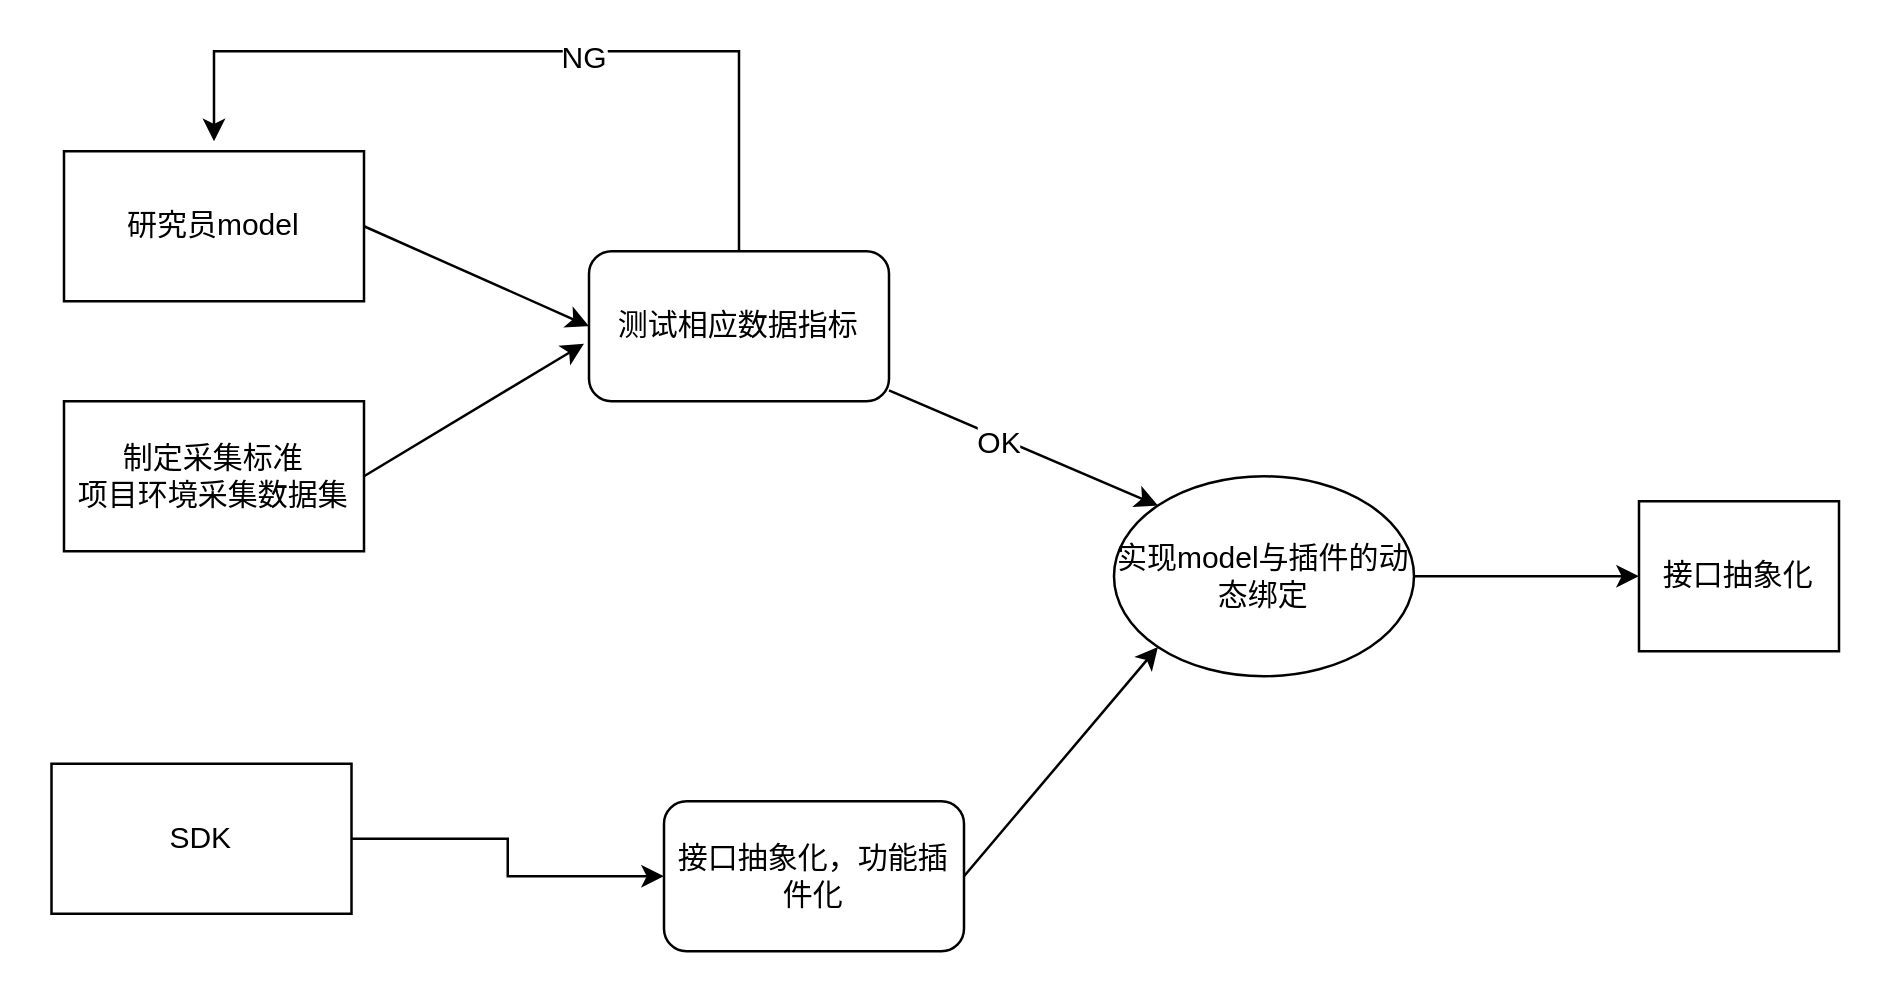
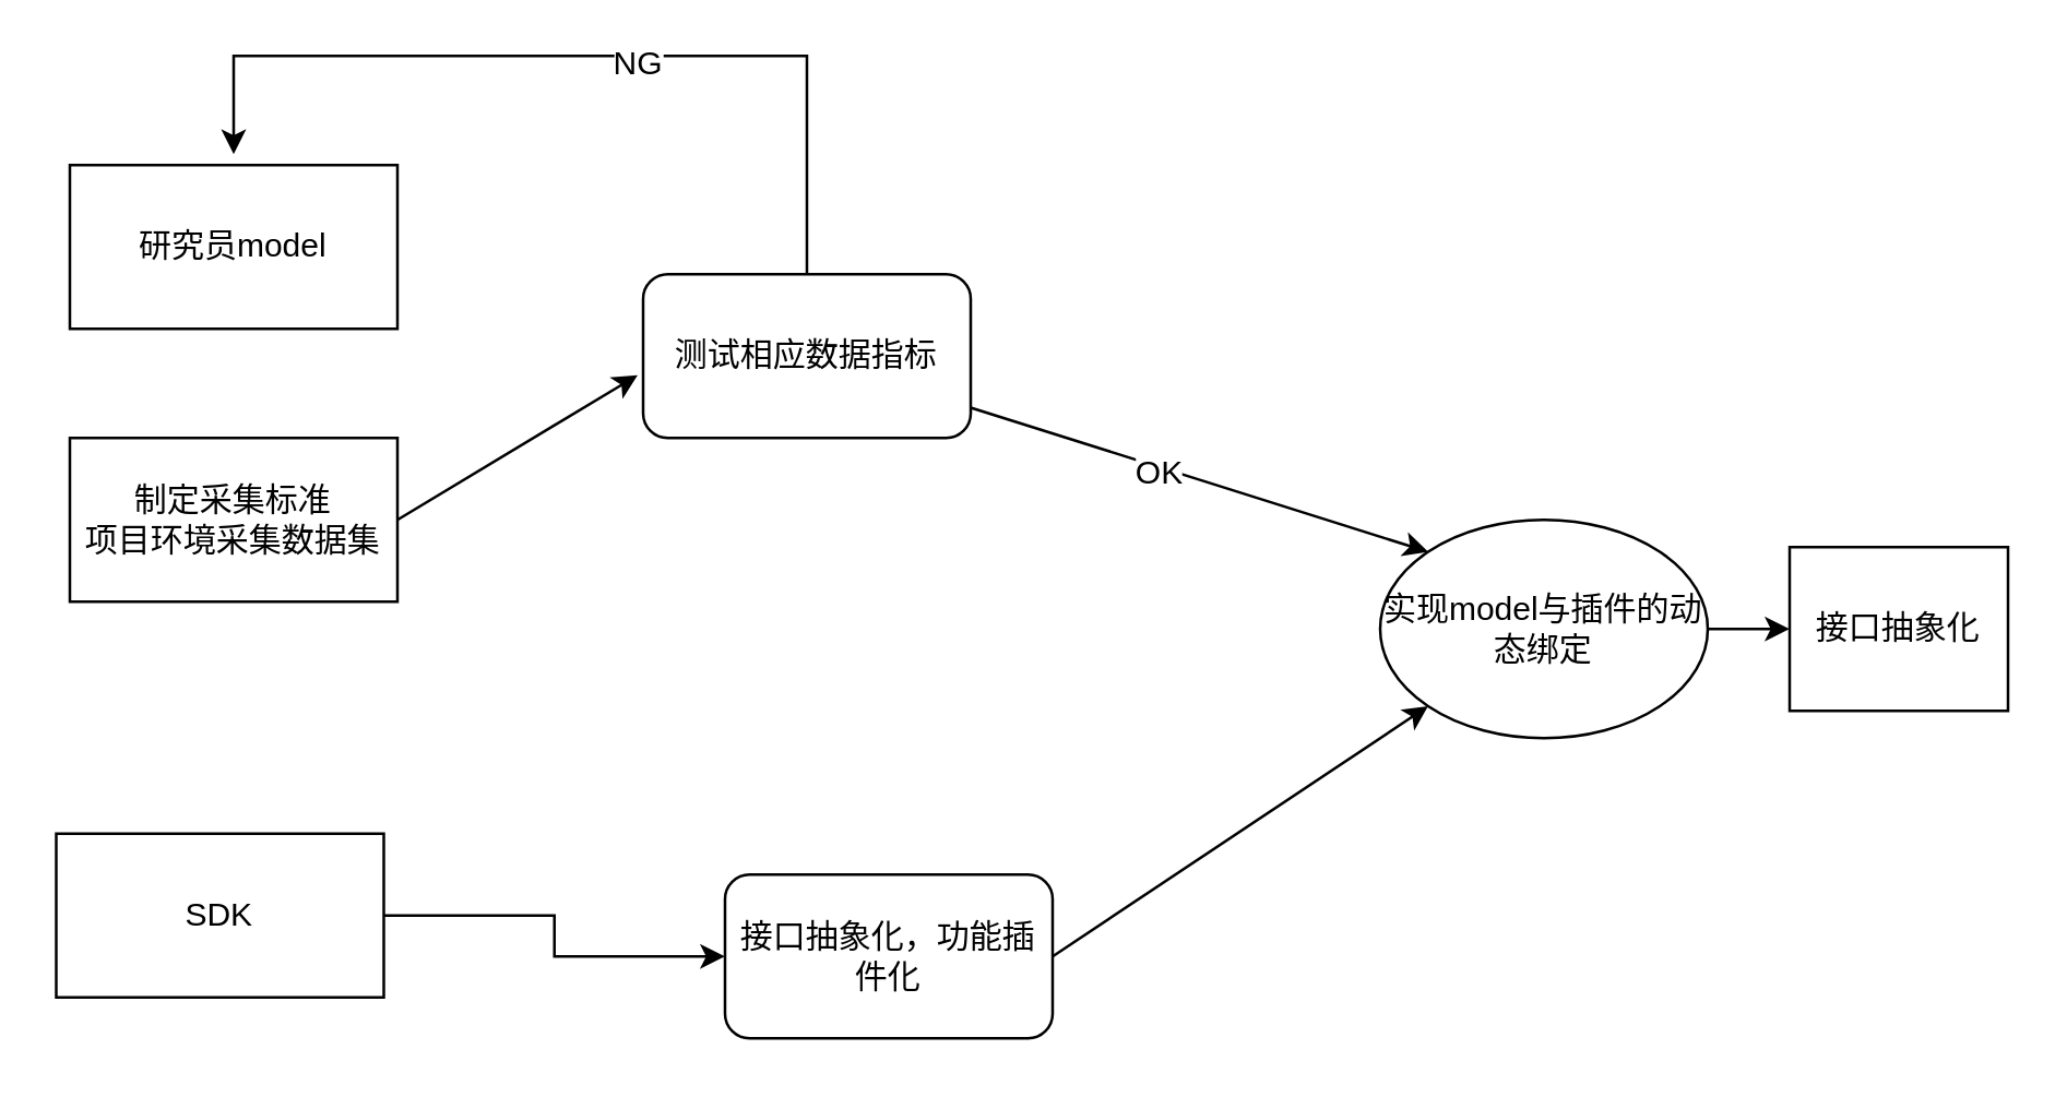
  <mxCell id="0" />
  <mxCell id="1" parent="0" />
- <mxCell id="2" style="rounded=0;orthogonalLoop=1;jettySize=auto;html=1;exitX=1;exitY=0.5;exitDx=0;exitDy=0;entryX=0;entryY=0.5;entryDx=0;entryDy=0;" edge="1" parent="1" source="3" target="8"><mxGeometry relative="1" as="geometry"><mxPoint x="225" y="130" as="targetPoint" /></mxGeometry></mxCell>
  <mxCell id="3" value="研究员model" style="rounded=0;whiteSpace=wrap;html=1;" vertex="1" parent="1"><mxGeometry x="25" y="60" width="120" height="60" as="geometry" /></mxCell>
  <mxCell id="4" style="edgeStyle=none;rounded=0;orthogonalLoop=1;jettySize=auto;html=1;entryX=0;entryY=0;entryDx=0;entryDy=0;" edge="1" parent="1" source="8" target="16"><mxGeometry relative="1" as="geometry"><mxPoint x="465" y="130" as="targetPoint" /></mxGeometry></mxCell>
  <mxCell id="5" value="OK" style="text;html=1;align=center;verticalAlign=middle;resizable=0;points=[];;labelBackgroundColor=#ffffff;" vertex="1" connectable="0" parent="4"><mxGeometry x="-0.182" y="-2" relative="1" as="geometry"><mxPoint as="offset" /></mxGeometry></mxCell>
  <mxCell id="6" style="edgeStyle=orthogonalEdgeStyle;rounded=0;orthogonalLoop=1;jettySize=auto;html=1;exitX=0.5;exitY=0;exitDx=0;exitDy=0;" edge="1" parent="1" source="8"><mxGeometry relative="1" as="geometry"><mxPoint x="85" y="56" as="targetPoint" /><Array as="points"><mxPoint x="295" y="20" /><mxPoint x="85" y="20" /></Array></mxGeometry></mxCell>
  <mxCell id="7" value="NG" style="text;html=1;align=center;verticalAlign=middle;resizable=0;points=[];;labelBackgroundColor=#ffffff;" vertex="1" connectable="0" parent="6"><mxGeometry x="-0.123" y="2" relative="1" as="geometry"><mxPoint as="offset" /></mxGeometry></mxCell>
  <mxCell id="8" value="测试相应数据指标" style="rounded=1;whiteSpace=wrap;html=1;" vertex="1" parent="1"><mxGeometry x="235" y="100" width="120" height="60" as="geometry" /></mxCell>
  <mxCell id="9" style="edgeStyle=none;rounded=0;orthogonalLoop=1;jettySize=auto;html=1;exitX=1;exitY=0.5;exitDx=0;exitDy=0;" edge="1" parent="1" source="10"><mxGeometry relative="1" as="geometry"><mxPoint x="233" y="137" as="targetPoint" /></mxGeometry></mxCell>
  <mxCell id="10" value="制定采集标准&lt;br&gt;项目环境采集数据集" style="rounded=0;whiteSpace=wrap;html=1;" vertex="1" parent="1"><mxGeometry x="25" y="160" width="120" height="60" as="geometry" /></mxCell>
  <mxCell id="11" style="edgeStyle=orthogonalEdgeStyle;rounded=0;orthogonalLoop=1;jettySize=auto;html=1;entryX=0;entryY=0.5;entryDx=0;entryDy=0;" edge="1" parent="1" source="12" target="14"><mxGeometry relative="1" as="geometry" /></mxCell>
  <mxCell id="12" value="SDK" style="rounded=0;whiteSpace=wrap;html=1;" vertex="1" parent="1"><mxGeometry x="20" y="305" width="120" height="60" as="geometry" /></mxCell>
  <mxCell id="13" style="rounded=0;orthogonalLoop=1;jettySize=auto;html=1;exitX=1;exitY=0.5;exitDx=0;exitDy=0;entryX=0;entryY=1;entryDx=0;entryDy=0;" edge="1" parent="1" source="14" target="16"><mxGeometry relative="1" as="geometry" /></mxCell>
  <mxCell id="14" value="接口抽象化，功能插件化" style="rounded=1;whiteSpace=wrap;html=1;" vertex="1" parent="1"><mxGeometry x="265" y="320" width="120" height="60" as="geometry" /></mxCell>
  <mxCell id="15" style="edgeStyle=none;rounded=0;orthogonalLoop=1;jettySize=auto;html=1;entryX=0;entryY=0.5;entryDx=0;entryDy=0;" edge="1" parent="1" source="16" target="17"><mxGeometry relative="1" as="geometry" /></mxCell>
- <mxCell id="16" value="实现model与插件的动态绑定" style="ellipse;whiteSpace=wrap;html=1;" vertex="1" parent="1"><mxGeometry x="445" y="190" width="120" height="80" as="geometry" /></mxCell>
+ <mxCell id="16" value="实现model与插件的动态绑定" style="ellipse;whiteSpace=wrap;html=1;" vertex="1" parent="1"><mxGeometry x="505" y="190" width="120" height="80" as="geometry" /></mxCell>
  <mxCell id="17" value="接口抽象化" style="rounded=0;whiteSpace=wrap;html=1;" vertex="1" parent="1"><mxGeometry x="655" y="200" width="80" height="60" as="geometry" /></mxCell>
